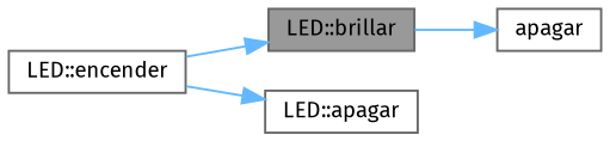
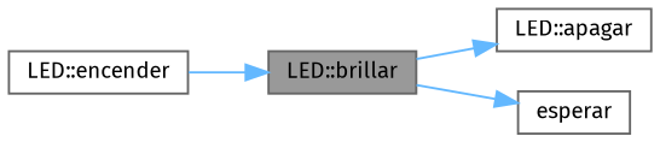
  digraph {
    fontname="Fira Sans"
    rankdir=LR
    node [color=grey40 fillcolor=white fontname="Fira Sans" fontsize=10 shape=box style=filled]
    edge [color=steelblue1 fontname="Fira Sans" fontsize=10 labelfontname=Helvetica labelfontsize=10 style=solid]
    n1 [color=gray40 fillcolor=grey60 fontcolor=black height=0.2 label="LED::brillar" width=0.4]
    n2 [height=0.2 label="LED::apagar" width=0.4]
-   n3 [height=0.2 label=apagar width=0.4]
+   n3 [height=0.2 label=esperar width=0.4]
    n4 [height=0.2 label="LED::encender" width=0.4]
-   n4 -> n2
+   n1 -> n2
    n1 -> n3
    n4 -> n1
  }
